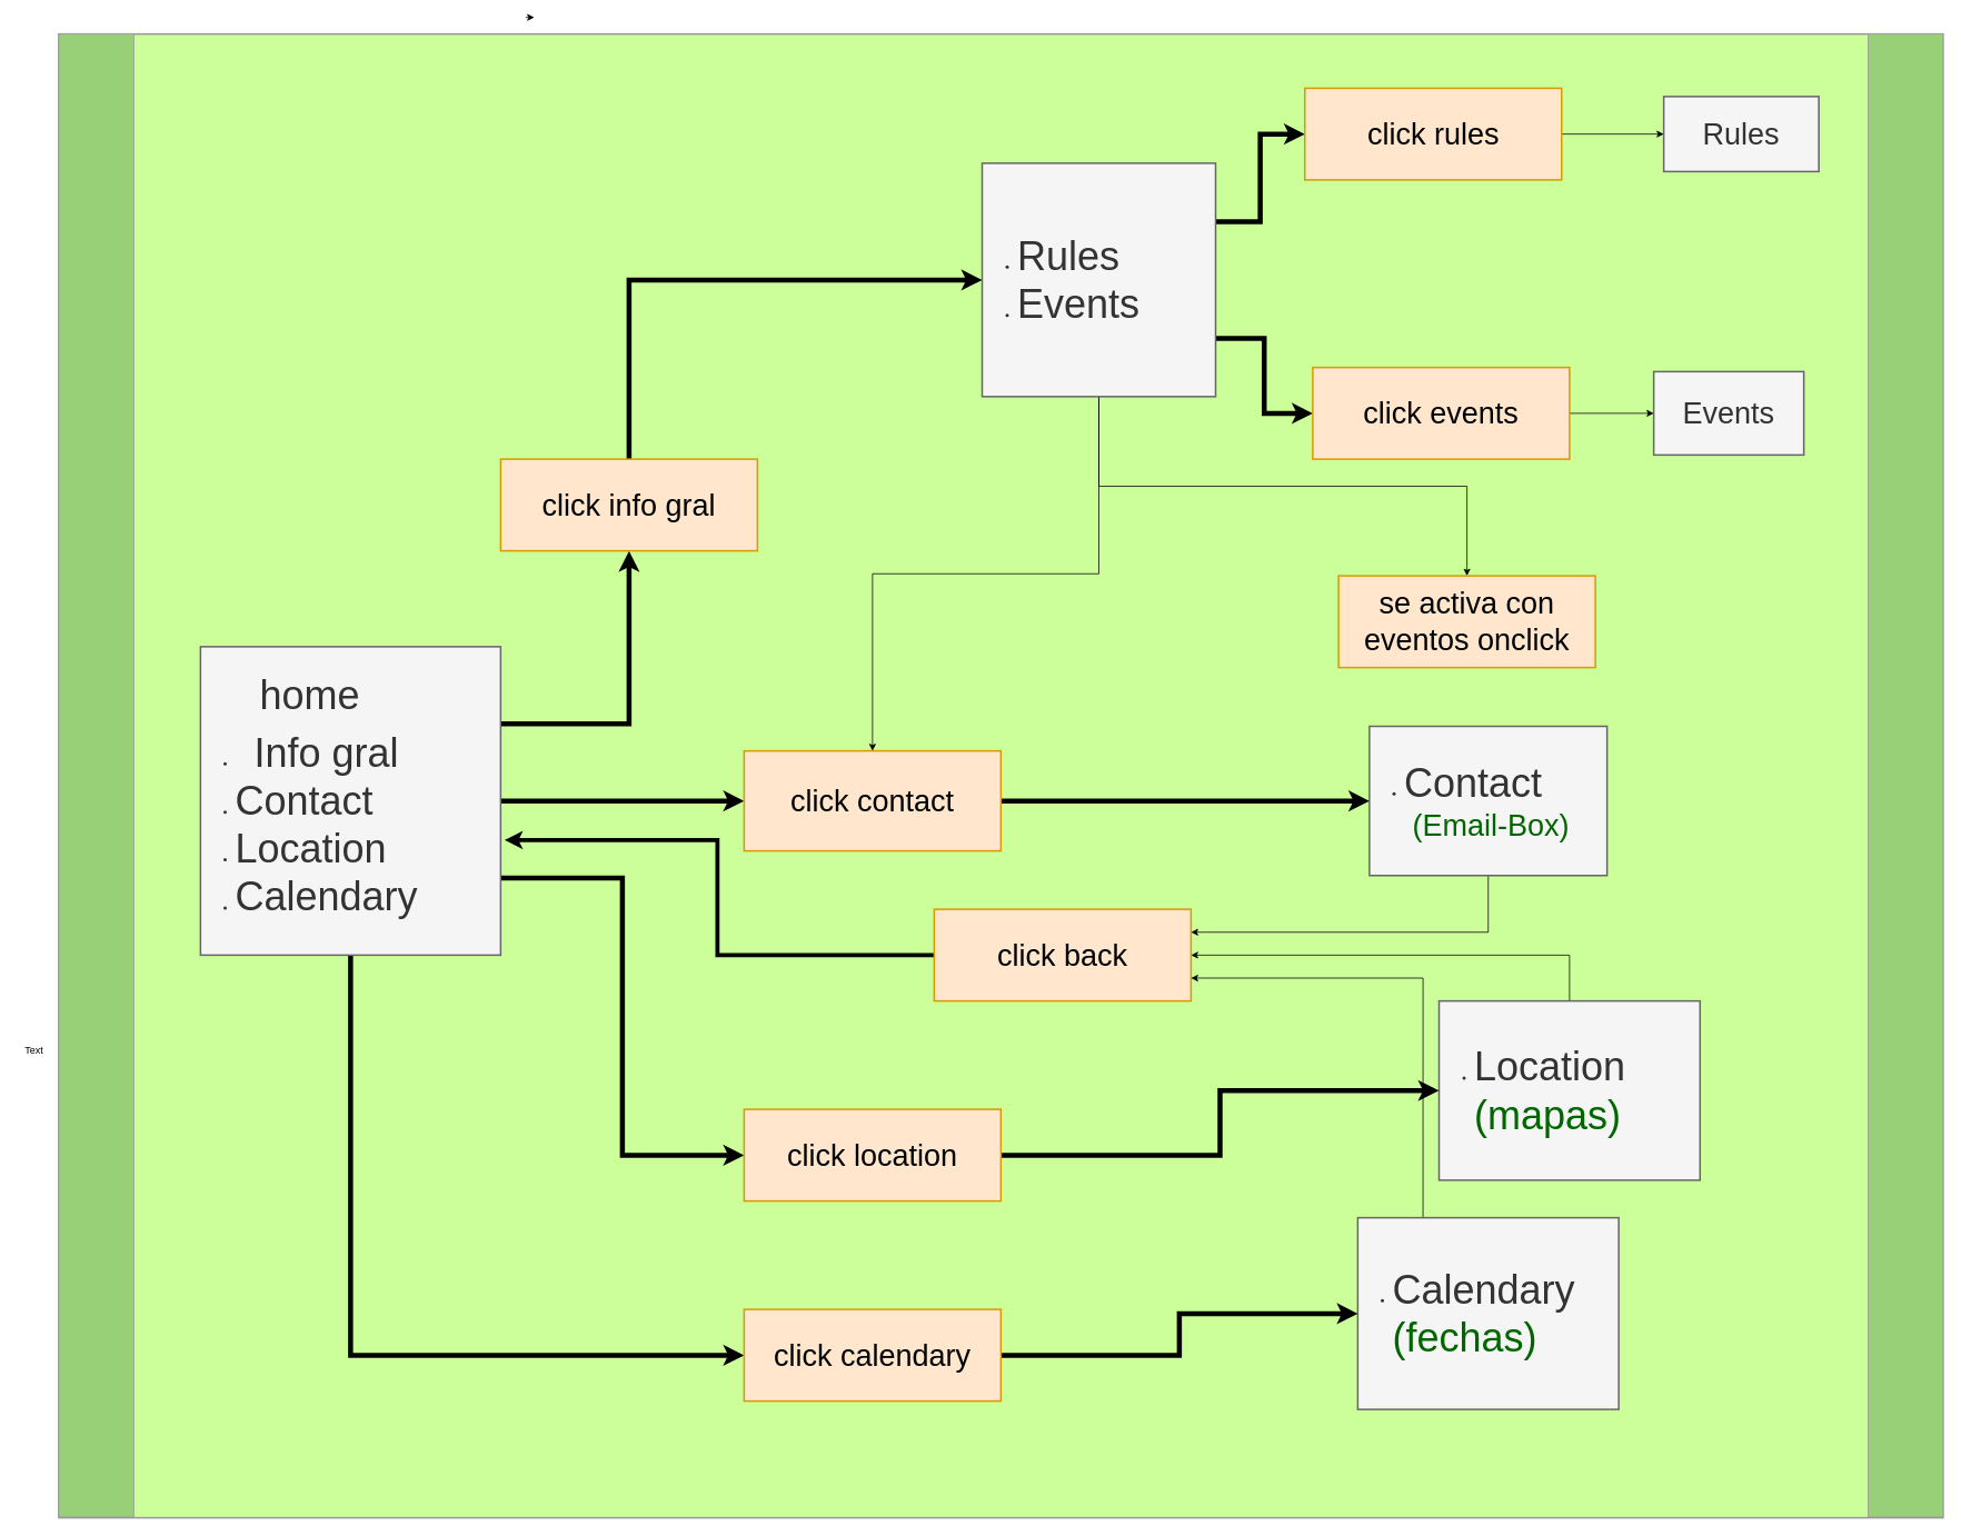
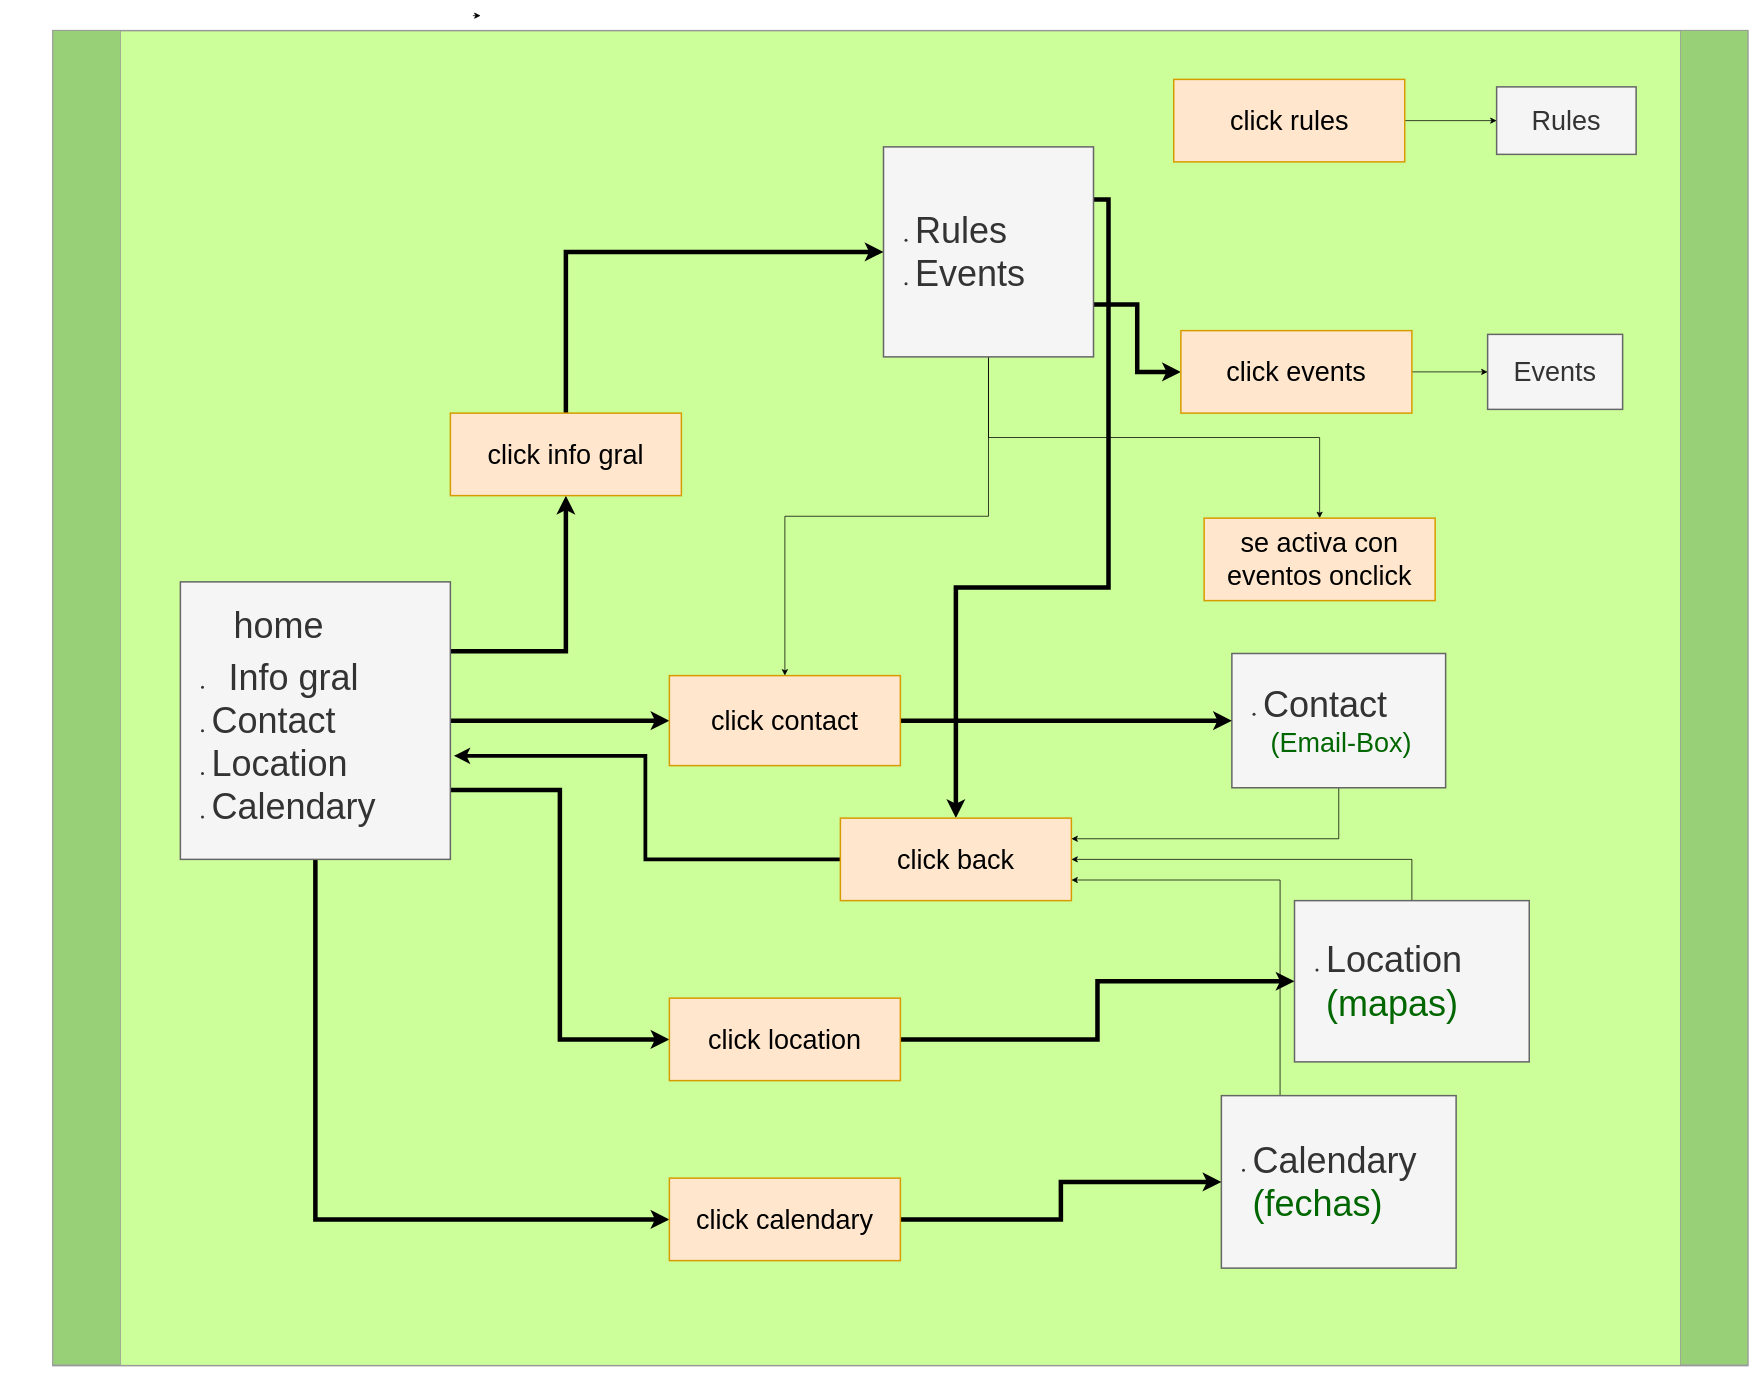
  <mxCell id="0" />
  <mxCell id="1" parent="0" />
  <mxCell id="2" value="" style="rounded=0;whiteSpace=wrap;html=1;shadow=0;strokeColor=#999999;strokeWidth=2;fillColor=#CCFF99;gradientColor=none;" parent="1" vertex="1"><mxGeometry x="70" y="40" width="2260" height="1780" as="geometry" /></mxCell>
  <mxCell id="3" style="edgeStyle=orthogonalEdgeStyle;rounded=0;orthogonalLoop=1;jettySize=auto;html=1;exitX=1;exitY=0;exitDx=0;exitDy=0;" parent="1" edge="1"><mxGeometry relative="1" as="geometry"><mxPoint x="640.333" y="20" as="targetPoint" /><mxPoint x="630" y="20" as="sourcePoint" /><Array as="points"><mxPoint x="630" y="20" /><mxPoint x="630" y="20" /></Array></mxGeometry></mxCell>
  <mxCell id="4" value="" style="rounded=0;whiteSpace=wrap;html=1;shadow=0;strokeColor=#999999;strokeWidth=1;fillColor=#97D077;gradientColor=none;" parent="1" vertex="1"><mxGeometry x="70" y="40" width="90" height="1779" as="geometry" /></mxCell>
  <mxCell id="5" value="" style="rounded=0;whiteSpace=wrap;html=1;shadow=0;strokeColor=#999999;strokeWidth=1;fillColor=#97D077;gradientColor=none;" parent="1" vertex="1"><mxGeometry x="2240" y="40" width="90" height="1779" as="geometry" /></mxCell>
- <mxCell id="6" value="Text" style="text;html=1;resizable=0;autosize=1;align=center;verticalAlign=middle;points=[];fillColor=none;strokeColor=none;rounded=0;shadow=0;" parent="1" vertex="1"><mxGeometry x="20" y="1250" width="40" height="20" as="geometry" /></mxCell>
  <mxCell id="7" style="edgeStyle=orthogonalEdgeStyle;rounded=0;orthogonalLoop=1;jettySize=auto;html=1;exitX=1;exitY=0.25;exitDx=0;exitDy=0;strokeWidth=6;" parent="1" source="11" target="27" edge="1"><mxGeometry relative="1" as="geometry" /></mxCell>
  <mxCell id="8" style="edgeStyle=orthogonalEdgeStyle;rounded=0;orthogonalLoop=1;jettySize=auto;html=1;exitX=1;exitY=0.5;exitDx=0;exitDy=0;strokeWidth=6;" parent="1" source="11" target="33" edge="1"><mxGeometry relative="1" as="geometry" /></mxCell>
  <mxCell id="9" style="edgeStyle=orthogonalEdgeStyle;rounded=0;orthogonalLoop=1;jettySize=auto;html=1;exitX=1;exitY=0.75;exitDx=0;exitDy=0;entryX=0;entryY=0.5;entryDx=0;entryDy=0;strokeWidth=6;" parent="1" source="11" target="35" edge="1"><mxGeometry relative="1" as="geometry" /></mxCell>
  <mxCell id="10" style="edgeStyle=orthogonalEdgeStyle;rounded=0;orthogonalLoop=1;jettySize=auto;html=1;exitX=0.5;exitY=1;exitDx=0;exitDy=0;entryX=0;entryY=0.5;entryDx=0;entryDy=0;strokeWidth=6;" parent="1" source="11" target="37" edge="1"><mxGeometry relative="1" as="geometry" /></mxCell>
  <mxCell id="11" value="&lt;div style=&quot;text-align: center&quot;&gt;&lt;span style=&quot;font-size: 48px&quot;&gt;home&lt;/span&gt;&lt;/div&gt;&lt;ul&gt;&lt;li style=&quot;text-align: center&quot;&gt;&lt;font style=&quot;font-size: 48px&quot;&gt;Info gral&lt;/font&gt;&lt;/li&gt;&lt;li&gt;&lt;font style=&quot;font-size: 48px&quot;&gt;Contact&lt;/font&gt;&lt;/li&gt;&lt;li&gt;&lt;font style=&quot;font-size: 48px&quot;&gt;Location&lt;/font&gt;&lt;/li&gt;&lt;li&gt;&lt;font style=&quot;font-size: 48px&quot;&gt;Calendary&lt;/font&gt;&lt;/li&gt;&lt;/ul&gt;" style="rounded=0;whiteSpace=wrap;html=1;shadow=0;strokeColor=#666666;strokeWidth=2;fillColor=#f5f5f5;align=left;fontColor=#333333;" parent="1" vertex="1"><mxGeometry x="240" y="775" width="360" height="370" as="geometry" /></mxCell>
  <mxCell id="12" value="&lt;font style=&quot;font-size: 36px&quot;&gt;Rules&lt;/font&gt;" style="rounded=0;whiteSpace=wrap;html=1;shadow=0;strokeColor=#666666;strokeWidth=2;fillColor=#f5f5f5;fontColor=#333333;" parent="1" vertex="1"><mxGeometry x="1995" y="115" width="186" height="90" as="geometry" /></mxCell>
  <mxCell id="13" value="&lt;div&gt;&lt;span style=&quot;font-size: 36px&quot;&gt;Events&lt;/span&gt;&lt;/div&gt;" style="rounded=0;whiteSpace=wrap;html=1;shadow=0;strokeColor=#666666;strokeWidth=2;fillColor=#f5f5f5;align=center;fontColor=#333333;" parent="1" vertex="1"><mxGeometry x="1983" y="445" width="180" height="100" as="geometry" /></mxCell>
  <mxCell id="14" style="edgeStyle=orthogonalEdgeStyle;rounded=0;orthogonalLoop=1;jettySize=auto;html=1;exitX=0.5;exitY=1;exitDx=0;exitDy=0;" parent="1" source="18" target="23" edge="1"><mxGeometry relative="1" as="geometry" /></mxCell>
- <mxCell id="15" style="edgeStyle=orthogonalEdgeStyle;rounded=0;orthogonalLoop=1;jettySize=auto;html=1;exitX=1;exitY=0.25;exitDx=0;exitDy=0;entryX=0;entryY=0.5;entryDx=0;entryDy=0;strokeWidth=6;" parent="1" source="18" target="29" edge="1"><mxGeometry relative="1" as="geometry" /></mxCell>
+ <mxCell id="15" style="edgeStyle=orthogonalEdgeStyle;rounded=0;orthogonalLoop=1;jettySize=auto;html=1;exitX=1;exitY=0.25;exitDx=0;exitDy=0;strokeWidth=6;" parent="1" source="18" target="39" edge="1"><mxGeometry relative="1" as="geometry" /></mxCell>
  <mxCell id="16" style="edgeStyle=orthogonalEdgeStyle;rounded=0;orthogonalLoop=1;jettySize=auto;html=1;exitX=1;exitY=0.75;exitDx=0;exitDy=0;entryX=0;entryY=0.5;entryDx=0;entryDy=0;strokeWidth=6;" parent="1" source="18" target="31" edge="1"><mxGeometry relative="1" as="geometry" /></mxCell>
  <mxCell id="17" style="edgeStyle=orthogonalEdgeStyle;rounded=0;orthogonalLoop=1;jettySize=auto;html=1;exitX=0.5;exitY=1;exitDx=0;exitDy=0;strokeWidth=1;" edge="1" parent="1" source="18" target="33"><mxGeometry relative="1" as="geometry" /></mxCell>
  <mxCell id="18" value="&lt;ul&gt;&lt;li&gt;&lt;font style=&quot;font-size: 48px&quot;&gt;Rules&lt;/font&gt;&lt;/li&gt;&lt;li&gt;&lt;font style=&quot;font-size: 48px&quot;&gt;Events&lt;/font&gt;&lt;/li&gt;&lt;/ul&gt;" style="rounded=0;whiteSpace=wrap;html=1;shadow=0;strokeColor=#666666;strokeWidth=2;fillColor=#f5f5f5;align=left;fontColor=#333333;" parent="1" vertex="1"><mxGeometry x="1177.5" y="195" width="280" height="280" as="geometry" /></mxCell>
  <mxCell id="19" style="edgeStyle=orthogonalEdgeStyle;rounded=0;orthogonalLoop=1;jettySize=auto;html=1;exitX=0.5;exitY=0;exitDx=0;exitDy=0;entryX=1;entryY=0.5;entryDx=0;entryDy=0;strokeWidth=1;" edge="1" parent="1" source="20" target="39"><mxGeometry relative="1" as="geometry" /></mxCell>
  <mxCell id="20" value="&lt;ul&gt;&lt;li&gt;&lt;font style=&quot;font-size: 48px&quot;&gt;Location &lt;font color=&quot;#006600&quot;&gt;(mapas)&lt;/font&gt;&lt;/font&gt;&lt;/li&gt;&lt;/ul&gt;" style="rounded=0;whiteSpace=wrap;html=1;shadow=0;strokeColor=#666666;strokeWidth=2;fillColor=#f5f5f5;align=left;fontColor=#333333;" parent="1" vertex="1"><mxGeometry x="1725.5" y="1200" width="313" height="215" as="geometry" /></mxCell>
  <mxCell id="21" style="edgeStyle=orthogonalEdgeStyle;rounded=0;orthogonalLoop=1;jettySize=auto;html=1;exitX=0.5;exitY=1;exitDx=0;exitDy=0;entryX=1;entryY=0.25;entryDx=0;entryDy=0;strokeWidth=1;" edge="1" parent="1" source="22" target="39"><mxGeometry relative="1" as="geometry" /></mxCell>
  <mxCell id="22" value="&lt;ul&gt;&lt;li&gt;&lt;font style=&quot;font-size: 48px&quot;&gt;Contact&amp;nbsp; &lt;/font&gt;&lt;font style=&quot;font-size: 36px&quot;&gt;&lt;font&gt;&lt;font color=&quot;#ffcc99&quot;&gt;&amp;nbsp;&lt;/font&gt;&lt;font color=&quot;#006600&quot;&gt;(&lt;/font&gt;&lt;/font&gt;&lt;font color=&quot;#006600&quot;&gt;Email-Box)&lt;/font&gt;&lt;/font&gt;&lt;/li&gt;&lt;/ul&gt;" style="rounded=0;whiteSpace=wrap;html=1;shadow=0;strokeColor=#666666;strokeWidth=2;fillColor=#f5f5f5;align=left;fontColor=#333333;" parent="1" vertex="1"><mxGeometry x="1642" y="870.5" width="285" height="179" as="geometry" /></mxCell>
  <mxCell id="23" value="&lt;font&gt;&lt;font style=&quot;font-size: 36px&quot;&gt;se activa con eventos onclick&lt;/font&gt;&lt;br&gt;&lt;/font&gt;" style="rounded=0;whiteSpace=wrap;html=1;shadow=0;strokeColor=#d79b00;strokeWidth=2;fillColor=#ffe6cc;" parent="1" vertex="1"><mxGeometry x="1605" y="690" width="308" height="110" as="geometry" /></mxCell>
  <mxCell id="24" style="edgeStyle=orthogonalEdgeStyle;rounded=0;orthogonalLoop=1;jettySize=auto;html=1;exitX=0.25;exitY=0;exitDx=0;exitDy=0;entryX=1;entryY=0.75;entryDx=0;entryDy=0;strokeWidth=1;" edge="1" parent="1" source="25" target="39"><mxGeometry relative="1" as="geometry" /></mxCell>
  <mxCell id="25" value="&lt;ul&gt;&lt;li&gt;&lt;font style=&quot;font-size: 48px&quot;&gt;Calendary &lt;font color=&quot;#006600&quot;&gt;(fechas)&lt;/font&gt;&lt;/font&gt;&lt;/li&gt;&lt;/ul&gt;" style="rounded=0;whiteSpace=wrap;html=1;shadow=0;strokeColor=#666666;strokeWidth=2;fillColor=#f5f5f5;align=left;fontColor=#333333;" parent="1" vertex="1"><mxGeometry x="1628" y="1460" width="313" height="230" as="geometry" /></mxCell>
  <mxCell id="26" style="edgeStyle=orthogonalEdgeStyle;rounded=0;orthogonalLoop=1;jettySize=auto;html=1;exitX=0.5;exitY=0;exitDx=0;exitDy=0;entryX=0;entryY=0.5;entryDx=0;entryDy=0;strokeWidth=6;" parent="1" source="27" target="18" edge="1"><mxGeometry relative="1" as="geometry" /></mxCell>
  <mxCell id="27" value="&lt;font&gt;&lt;font style=&quot;font-size: 36px&quot;&gt;click info gral&lt;/font&gt;&lt;br&gt;&lt;/font&gt;" style="rounded=0;whiteSpace=wrap;html=1;shadow=0;strokeColor=#d79b00;strokeWidth=2;fillColor=#ffe6cc;" parent="1" vertex="1"><mxGeometry x="600" y="550" width="308" height="110" as="geometry" /></mxCell>
  <mxCell id="28" style="edgeStyle=orthogonalEdgeStyle;rounded=0;orthogonalLoop=1;jettySize=auto;html=1;exitX=1;exitY=0.5;exitDx=0;exitDy=0;" parent="1" source="29" target="12" edge="1"><mxGeometry relative="1" as="geometry" /></mxCell>
  <mxCell id="29" value="&lt;font&gt;&lt;font style=&quot;font-size: 36px&quot;&gt;click rules&lt;/font&gt;&lt;br&gt;&lt;/font&gt;" style="rounded=0;whiteSpace=wrap;html=1;shadow=0;strokeColor=#d79b00;strokeWidth=2;fillColor=#ffe6cc;" parent="1" vertex="1"><mxGeometry x="1564.5" y="105" width="308" height="110" as="geometry" /></mxCell>
  <mxCell id="30" style="edgeStyle=orthogonalEdgeStyle;rounded=0;orthogonalLoop=1;jettySize=auto;html=1;exitX=1;exitY=0.5;exitDx=0;exitDy=0;entryX=0;entryY=0.5;entryDx=0;entryDy=0;" parent="1" source="31" target="13" edge="1"><mxGeometry relative="1" as="geometry" /></mxCell>
  <mxCell id="31" value="&lt;font&gt;&lt;font style=&quot;font-size: 36px&quot;&gt;click events&lt;/font&gt;&lt;br&gt;&lt;/font&gt;" style="rounded=0;whiteSpace=wrap;html=1;shadow=0;strokeColor=#d79b00;strokeWidth=2;fillColor=#ffe6cc;" parent="1" vertex="1"><mxGeometry x="1574" y="440" width="308" height="110" as="geometry" /></mxCell>
  <mxCell id="32" style="edgeStyle=orthogonalEdgeStyle;rounded=0;orthogonalLoop=1;jettySize=auto;html=1;exitX=1;exitY=0.5;exitDx=0;exitDy=0;entryX=0;entryY=0.5;entryDx=0;entryDy=0;strokeWidth=6;" parent="1" source="33" target="22" edge="1"><mxGeometry relative="1" as="geometry" /></mxCell>
  <mxCell id="33" value="&lt;font&gt;&lt;font style=&quot;font-size: 36px&quot;&gt;click contact&lt;/font&gt;&lt;br&gt;&lt;/font&gt;" style="rounded=0;whiteSpace=wrap;html=1;shadow=0;strokeColor=#d79b00;strokeWidth=2;fillColor=#ffe6cc;" parent="1" vertex="1"><mxGeometry x="892" y="900" width="308" height="120" as="geometry" /></mxCell>
  <mxCell id="34" style="edgeStyle=orthogonalEdgeStyle;rounded=0;orthogonalLoop=1;jettySize=auto;html=1;exitX=1;exitY=0.5;exitDx=0;exitDy=0;entryX=0;entryY=0.5;entryDx=0;entryDy=0;strokeWidth=6;" parent="1" source="35" target="20" edge="1"><mxGeometry relative="1" as="geometry" /></mxCell>
  <mxCell id="35" value="&lt;font&gt;&lt;font style=&quot;font-size: 36px&quot;&gt;click location&lt;/font&gt;&lt;br&gt;&lt;/font&gt;" style="rounded=0;whiteSpace=wrap;html=1;shadow=0;strokeColor=#d79b00;strokeWidth=2;fillColor=#ffe6cc;" parent="1" vertex="1"><mxGeometry x="892" y="1330" width="308" height="110" as="geometry" /></mxCell>
  <mxCell id="36" style="edgeStyle=orthogonalEdgeStyle;rounded=0;orthogonalLoop=1;jettySize=auto;html=1;exitX=1;exitY=0.5;exitDx=0;exitDy=0;entryX=0;entryY=0.5;entryDx=0;entryDy=0;strokeWidth=6;" parent="1" source="37" target="25" edge="1"><mxGeometry relative="1" as="geometry" /></mxCell>
  <mxCell id="37" value="&lt;font&gt;&lt;font style=&quot;font-size: 36px&quot;&gt;click calendary&lt;/font&gt;&lt;br&gt;&lt;/font&gt;" style="rounded=0;whiteSpace=wrap;html=1;shadow=0;strokeColor=#d79b00;strokeWidth=2;fillColor=#ffe6cc;" parent="1" vertex="1"><mxGeometry x="892" y="1570" width="308" height="110" as="geometry" /></mxCell>
  <mxCell id="38" style="edgeStyle=orthogonalEdgeStyle;rounded=0;orthogonalLoop=1;jettySize=auto;html=1;exitX=0;exitY=0.5;exitDx=0;exitDy=0;entryX=1.013;entryY=0.627;entryDx=0;entryDy=0;entryPerimeter=0;strokeWidth=5;" edge="1" parent="1" source="39" target="11"><mxGeometry relative="1" as="geometry" /></mxCell>
  <mxCell id="39" value="&lt;font&gt;&lt;font style=&quot;font-size: 36px&quot;&gt;click back&lt;/font&gt;&lt;br&gt;&lt;/font&gt;" style="rounded=0;whiteSpace=wrap;html=1;shadow=0;strokeColor=#d79b00;strokeWidth=2;fillColor=#ffe6cc;" vertex="1" parent="1"><mxGeometry x="1120" y="1090" width="308" height="110" as="geometry" /></mxCell>
